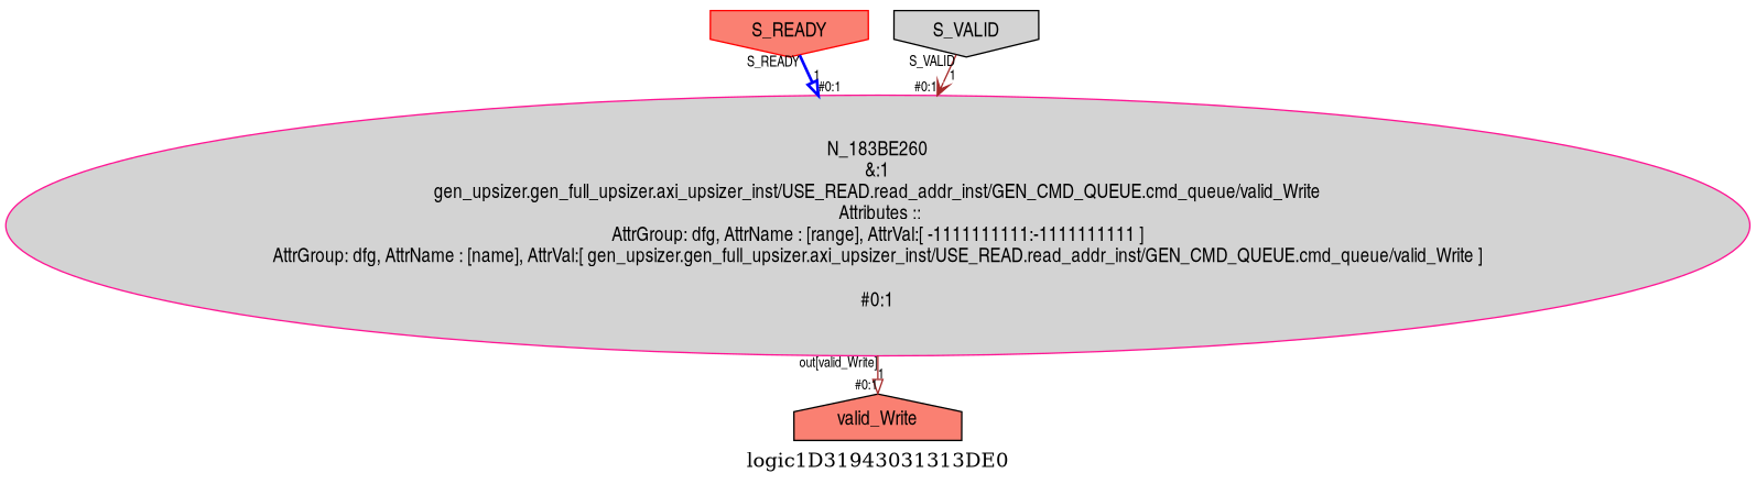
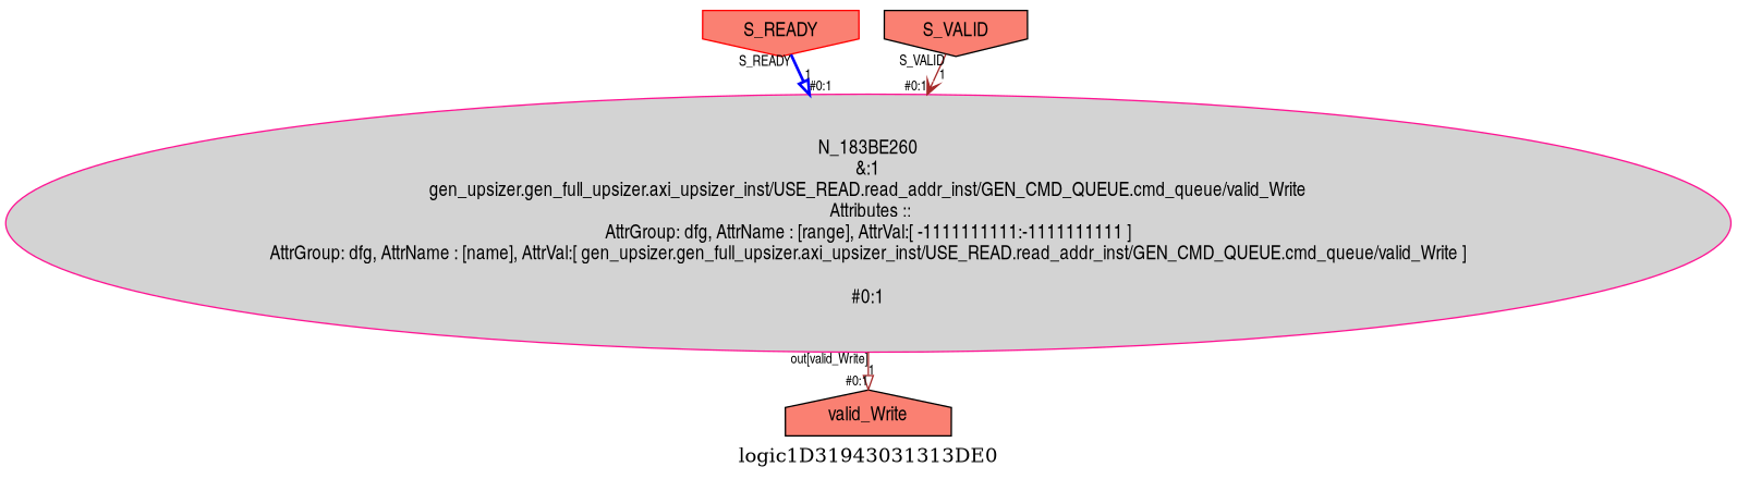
  digraph {
    label=logic1D31943031313DE0
    ranksep=0.1
    splines=true
    node [color=black fontname=helveticanarrow shape=invhouse style=filled fillcolor=salmon]
    edge [color=brown fontname=helveticanarrow fontsize=10 headlabel="#0:1" style=solid arrowhead=onormal]
    n1 [color=red label=S_READY]
-   n2 [label=S_VALID fillcolor=lightgrey]
+   n2 [label=S_VALID]
    n3 [label=valid_Write shape=house]
    n4 [color=deeppink label="N_183BE260\n&:1\ngen_upsizer.gen_full_upsizer.axi_upsizer_inst/USE_READ.read_addr_inst/GEN_CMD_QUEUE.cmd_queue/valid_Write\n Attributes ::\nAttrGroup: dfg, AttrName : [range], AttrVal:[ -1111111111:-1111111111 ]\nAttrGroup: dfg, AttrName : [name], AttrVal:[ gen_upsizer.gen_full_upsizer.axi_upsizer_inst/USE_READ.read_addr_inst/GEN_CMD_QUEUE.cmd_queue/valid_Write ]\n\n#0:1\n" fillcolor=lightgrey shape=""]
    subgraph sub_1 {
      rank=source
      n1
      n2
    }
    subgraph sub_2 {
      rank=sink
      n3
    }
    n1 -> n4 [color=blue label=1 taillabel=S_READY style=bold]
    n2 -> n4 [label=1 taillabel=S_VALID arrowhead=vee]
    n4 -> n3 [label=1 taillabel="out[valid_Write]"]
  }
